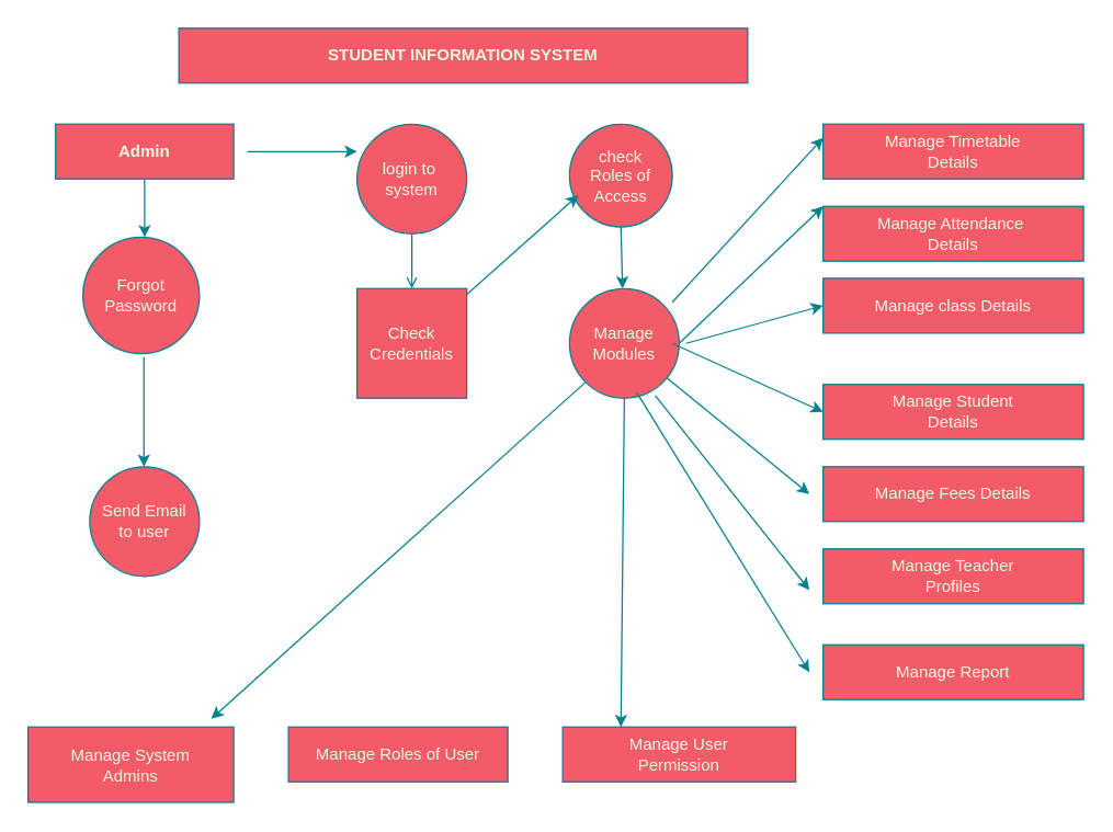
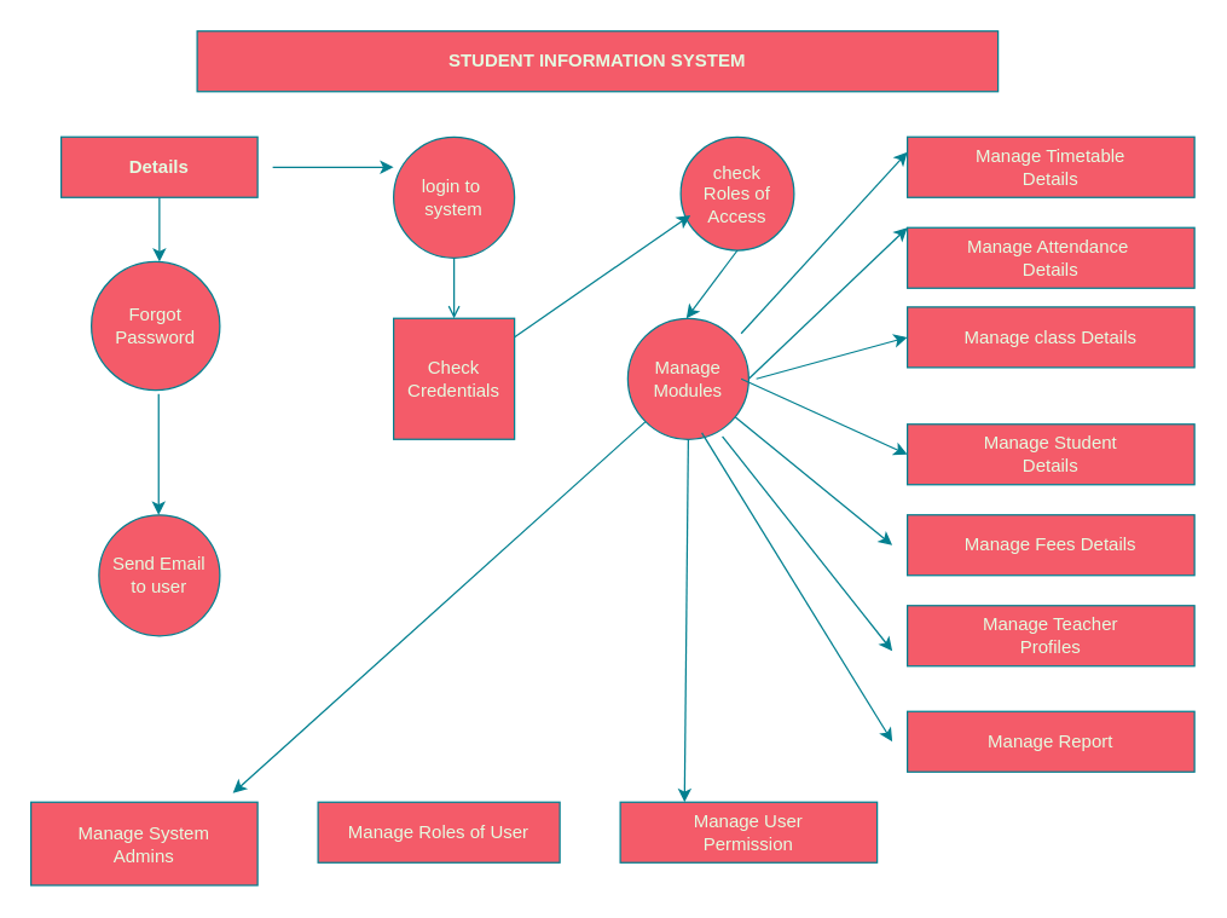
  <mxCell id="0" />
  <mxCell id="1" parent="0" />
- <mxCell id="2" value="&lt;b&gt;STUDENT INFORMATION SYSTEM&lt;/b&gt;" style="rounded=0;whiteSpace=wrap;html=1;strokeColor=#028090;fontColor=#E4FDE1;fillColor=#F45B69;labelBackgroundColor=none;" vertex="1" parent="1"><mxGeometry x="130" y="20" width="415" height="40" as="geometry" /></mxCell>
+ <mxCell id="2" value="&lt;b&gt;STUDENT INFORMATION SYSTEM&lt;/b&gt;" style="rounded=0;whiteSpace=wrap;html=1;strokeColor=#028090;fontColor=#E4FDE1;fillColor=#F45B69;labelBackgroundColor=none;" vertex="1" parent="1"><mxGeometry x="130" y="20" width="530" height="40" as="geometry" /></mxCell>
  <mxCell id="3" value="" style="edgeStyle=orthogonalEdgeStyle;rounded=0;orthogonalLoop=1;jettySize=auto;html=1;strokeColor=#028090;fontColor=#E4FDE1;fillColor=#F45B69;" edge="1" parent="1" source="4" target="9"><mxGeometry relative="1" as="geometry"><Array as="points"><mxPoint x="105" y="180" /><mxPoint x="105" y="180" /></Array></mxGeometry></mxCell>
- <mxCell id="4" value="&lt;b&gt;Admin&lt;/b&gt;" style="rounded=0;whiteSpace=wrap;html=1;strokeColor=#028090;fontColor=#E4FDE1;fillColor=#F45B69;" vertex="1" parent="1"><mxGeometry x="40" y="90" width="130" height="40" as="geometry" /></mxCell>
+ <mxCell id="4" value="&lt;b&gt;Details&lt;/b&gt;" style="rounded=0;whiteSpace=wrap;html=1;strokeColor=#028090;fontColor=#E4FDE1;fillColor=#F45B69;" vertex="1" parent="1"><mxGeometry x="40" y="90" width="130" height="40" as="geometry" /></mxCell>
  <mxCell id="5" value="login to&amp;nbsp;&lt;div&gt;system&lt;/div&gt;" style="ellipse;whiteSpace=wrap;html=1;aspect=fixed;strokeColor=#028090;fontColor=#E4FDE1;fillColor=#F45B69;" vertex="1" parent="1"><mxGeometry x="260" y="90" width="80" height="80" as="geometry" /></mxCell>
- <mxCell id="6" value="check&lt;div&gt;Roles of Access&lt;/div&gt;" style="ellipse;whiteSpace=wrap;html=1;aspect=fixed;strokeColor=#028090;fontColor=#E4FDE1;fillColor=#F45B69;" vertex="1" parent="1"><mxGeometry x="415" y="90" width="75" height="75" as="geometry" /></mxCell>
+ <mxCell id="6" value="check&lt;div&gt;Roles of Access&lt;/div&gt;" style="ellipse;whiteSpace=wrap;html=1;aspect=fixed;strokeColor=#028090;fontColor=#E4FDE1;fillColor=#F45B69;" vertex="1" parent="1"><mxGeometry x="450" y="90" width="75" height="75" as="geometry" /></mxCell>
  <mxCell id="7" value="Check&lt;div&gt;Credentials&lt;/div&gt;" style="whiteSpace=wrap;html=1;aspect=fixed;strokeColor=#028090;fontColor=#E4FDE1;fillColor=#F45B69;rounded=0;" vertex="1" parent="1"><mxGeometry x="260" y="210" width="80" height="80" as="geometry" /></mxCell>
  <mxCell id="8" value="Manage&lt;div&gt;Modules&lt;/div&gt;" style="ellipse;whiteSpace=wrap;html=1;aspect=fixed;strokeColor=#028090;fontColor=#E4FDE1;fillColor=#F45B69;" vertex="1" parent="1"><mxGeometry x="415" y="210" width="80" height="80" as="geometry" /></mxCell>
  <mxCell id="9" value="Forgot&lt;div&gt;Password&lt;/div&gt;" style="ellipse;whiteSpace=wrap;html=1;aspect=fixed;strokeColor=#028090;fontColor=#E4FDE1;fillColor=#F45B69;" vertex="1" parent="1"><mxGeometry x="60" y="172.5" width="85" height="85" as="geometry" /></mxCell>
  <mxCell id="10" value="Send Email&lt;div&gt;to user&lt;/div&gt;" style="ellipse;whiteSpace=wrap;html=1;aspect=fixed;strokeColor=#028090;fontColor=#E4FDE1;fillColor=#F45B69;" vertex="1" parent="1"><mxGeometry x="65" y="340" width="80" height="80" as="geometry" /></mxCell>
  <mxCell id="11" value="Manage System&lt;div&gt;Admins&lt;/div&gt;" style="rounded=0;whiteSpace=wrap;html=1;strokeColor=#028090;fontColor=#E4FDE1;fillColor=#F45B69;" vertex="1" parent="1"><mxGeometry x="20" y="530" width="150" height="55" as="geometry" /></mxCell>
  <mxCell id="12" value="Manage Roles of User" style="rounded=0;whiteSpace=wrap;html=1;strokeColor=#028090;fontColor=#E4FDE1;fillColor=#F45B69;" vertex="1" parent="1"><mxGeometry x="210" y="530" width="160" height="40" as="geometry" /></mxCell>
  <mxCell id="13" value="Manage User&lt;div&gt;Permission&lt;/div&gt;" style="rounded=0;whiteSpace=wrap;html=1;strokeColor=#028090;fontColor=#E4FDE1;fillColor=#F45B69;" vertex="1" parent="1"><mxGeometry x="410" y="530" width="170" height="40" as="geometry" /></mxCell>
  <mxCell id="14" value="Manage Timetable&lt;div&gt;Details&lt;/div&gt;" style="rounded=0;whiteSpace=wrap;html=1;strokeColor=#028090;fontColor=#E4FDE1;fillColor=#F45B69;" vertex="1" parent="1"><mxGeometry x="600" y="90" width="190" height="40" as="geometry" /></mxCell>
  <mxCell id="15" value="Manage Attendance&amp;nbsp;&lt;div&gt;Details&lt;/div&gt;" style="rounded=0;whiteSpace=wrap;html=1;strokeColor=#028090;fontColor=#E4FDE1;fillColor=#F45B69;" vertex="1" parent="1"><mxGeometry x="600" y="150" width="190" height="40" as="geometry" /></mxCell>
  <mxCell id="16" style="edgeStyle=orthogonalEdgeStyle;rounded=0;orthogonalLoop=1;jettySize=auto;html=1;exitX=0.5;exitY=1;exitDx=0;exitDy=0;strokeColor=#028090;fontColor=#E4FDE1;fillColor=#F45B69;" edge="1" parent="1" source="15" target="15"><mxGeometry relative="1" as="geometry" /></mxCell>
  <mxCell id="17" value="Manage class Details" style="rounded=0;whiteSpace=wrap;html=1;strokeColor=#028090;fontColor=#E4FDE1;fillColor=#F45B69;" vertex="1" parent="1"><mxGeometry x="600" y="202.5" width="190" height="40" as="geometry" /></mxCell>
  <mxCell id="18" value="Manage Student&lt;div&gt;Details&lt;/div&gt;" style="rounded=0;whiteSpace=wrap;html=1;strokeColor=#028090;fontColor=#E4FDE1;fillColor=#F45B69;" vertex="1" parent="1"><mxGeometry x="600" y="280" width="190" height="40" as="geometry" /></mxCell>
  <mxCell id="19" value="Manage Fees Details" style="rounded=0;whiteSpace=wrap;html=1;strokeColor=#028090;fontColor=#E4FDE1;fillColor=#F45B69;" vertex="1" parent="1"><mxGeometry x="600" y="340" width="190" height="40" as="geometry" /></mxCell>
  <mxCell id="20" value="Manage Teacher&lt;div&gt;Profiles&lt;/div&gt;" style="rounded=0;whiteSpace=wrap;html=1;strokeColor=#028090;fontColor=#E4FDE1;fillColor=#F45B69;" vertex="1" parent="1"><mxGeometry x="600" y="400" width="190" height="40" as="geometry" /></mxCell>
  <mxCell id="21" value="Manage Report" style="rounded=0;whiteSpace=wrap;html=1;strokeColor=#028090;fontColor=#E4FDE1;fillColor=#F45B69;" vertex="1" parent="1"><mxGeometry x="600" y="470" width="190" height="40" as="geometry" /></mxCell>
  <mxCell id="22" value="" style="endArrow=open;html=1;rounded=0;strokeColor=#028090;fontColor=#E4FDE1;fillColor=#F45B69;exitX=0.5;exitY=1;exitDx=0;exitDy=0;" edge="1" parent="1" source="5" target="7"><mxGeometry width="50" height="50" relative="1" as="geometry"><mxPoint x="320" y="150" as="sourcePoint" /><mxPoint x="370" y="100" as="targetPoint" /></mxGeometry></mxCell>
  <mxCell id="23" value="" style="endArrow=classic;html=1;rounded=0;strokeColor=#028090;fontColor=#E4FDE1;fillColor=#F45B69;" edge="1" parent="1"><mxGeometry width="50" height="50" relative="1" as="geometry"><mxPoint x="104.5" y="260" as="sourcePoint" /><mxPoint x="104.5" y="340" as="targetPoint" /></mxGeometry></mxCell>
  <mxCell id="24" value="" style="endArrow=classic;html=1;rounded=0;strokeColor=#028090;fontColor=#E4FDE1;fillColor=#F45B69;entryX=0.086;entryY=0.691;entryDx=0;entryDy=0;entryPerimeter=0;" edge="1" parent="1" source="7" target="6"><mxGeometry width="50" height="50" relative="1" as="geometry"><mxPoint x="390" y="320" as="sourcePoint" /><mxPoint x="400" y="180" as="targetPoint" /></mxGeometry></mxCell>
  <mxCell id="25" value="" style="endArrow=classic;html=1;rounded=0;strokeColor=#028090;fontColor=#E4FDE1;fillColor=#F45B69;entryX=0.5;entryY=0;entryDx=0;entryDy=0;exitX=0.5;exitY=1;exitDx=0;exitDy=0;" edge="1" parent="1" source="6"><mxGeometry width="50" height="50" relative="1" as="geometry"><mxPoint x="451.25" y="165" as="sourcePoint" /><mxPoint x="453.75" y="210" as="targetPoint" /><Array as="points" /></mxGeometry></mxCell>
  <mxCell id="26" value="" style="endArrow=classic;html=1;rounded=0;strokeColor=#028090;fontColor=#E4FDE1;fillColor=#F45B69;exitX=0.5;exitY=1;exitDx=0;exitDy=0;entryX=0.25;entryY=0;entryDx=0;entryDy=0;" edge="1" parent="1" source="8" target="13"><mxGeometry width="50" height="50" relative="1" as="geometry"><mxPoint x="400" y="350" as="sourcePoint" /><mxPoint x="455" y="480" as="targetPoint" /></mxGeometry></mxCell>
  <mxCell id="27" value="" style="endArrow=classic;html=1;rounded=0;strokeColor=#028090;fontColor=#E4FDE1;fillColor=#F45B69;exitX=0;exitY=1;exitDx=0;exitDy=0;entryX=0.891;entryY=-0.109;entryDx=0;entryDy=0;entryPerimeter=0;" edge="1" parent="1" source="8" target="11"><mxGeometry width="50" height="50" relative="1" as="geometry"><mxPoint x="410" y="290" as="sourcePoint" /><mxPoint x="170" y="520" as="targetPoint" /></mxGeometry></mxCell>
  <mxCell id="28" value="" style="endArrow=classic;html=1;rounded=0;strokeColor=#028090;fontColor=#E4FDE1;fillColor=#F45B69;" edge="1" parent="1"><mxGeometry width="50" height="50" relative="1" as="geometry"><mxPoint x="180" y="110" as="sourcePoint" /><mxPoint x="260" y="110" as="targetPoint" /></mxGeometry></mxCell>
  <mxCell id="29" value="" style="endArrow=classic;html=1;rounded=0;strokeColor=#028090;fontColor=#E4FDE1;fillColor=#F45B69;entryX=0;entryY=0;entryDx=0;entryDy=0;exitX=1;exitY=0.5;exitDx=0;exitDy=0;" edge="1" parent="1" source="8" target="15"><mxGeometry width="50" height="50" relative="1" as="geometry"><mxPoint x="500" y="240" as="sourcePoint" /><mxPoint x="570" y="170" as="targetPoint" /></mxGeometry></mxCell>
  <mxCell id="30" value="" style="endArrow=classic;html=1;rounded=0;strokeColor=#028090;fontColor=#E4FDE1;fillColor=#F45B69;exitX=0.782;exitY=0.976;exitDx=0;exitDy=0;exitPerimeter=0;" edge="1" parent="1" source="8"><mxGeometry width="50" height="50" relative="1" as="geometry"><mxPoint x="470" y="350" as="sourcePoint" /><mxPoint x="590" y="430" as="targetPoint" /></mxGeometry></mxCell>
  <mxCell id="31" value="" style="endArrow=classic;html=1;rounded=0;strokeColor=#028090;fontColor=#E4FDE1;fillColor=#F45B69;exitX=0.612;exitY=0.946;exitDx=0;exitDy=0;exitPerimeter=0;" edge="1" parent="1" source="8"><mxGeometry width="50" height="50" relative="1" as="geometry"><mxPoint x="470" y="300" as="sourcePoint" /><mxPoint x="590" y="490" as="targetPoint" /></mxGeometry></mxCell>
  <mxCell id="32" value="" style="endArrow=classic;html=1;rounded=0;strokeColor=#028090;fontColor=#E4FDE1;fillColor=#F45B69;" edge="1" parent="1" source="8"><mxGeometry width="50" height="50" relative="1" as="geometry"><mxPoint x="390" y="340" as="sourcePoint" /><mxPoint x="590" y="360" as="targetPoint" /></mxGeometry></mxCell>
  <mxCell id="33" value="" style="endArrow=classic;html=1;rounded=0;strokeColor=#028090;fontColor=#E4FDE1;fillColor=#F45B69;entryX=0;entryY=0.5;entryDx=0;entryDy=0;" edge="1" parent="1" target="18"><mxGeometry width="50" height="50" relative="1" as="geometry"><mxPoint x="490" y="250" as="sourcePoint" /><mxPoint x="440" y="290" as="targetPoint" /></mxGeometry></mxCell>
  <mxCell id="34" value="" style="endArrow=classic;html=1;rounded=0;strokeColor=#028090;fontColor=#E4FDE1;fillColor=#F45B69;entryX=0;entryY=0.5;entryDx=0;entryDy=0;" edge="1" parent="1" target="17"><mxGeometry width="50" height="50" relative="1" as="geometry"><mxPoint x="500" y="250" as="sourcePoint" /><mxPoint x="590" y="240" as="targetPoint" /></mxGeometry></mxCell>
  <mxCell id="35" value="" style="endArrow=classic;html=1;rounded=0;strokeColor=#028090;fontColor=#E4FDE1;fillColor=#F45B69;entryX=0;entryY=0.25;entryDx=0;entryDy=0;" edge="1" parent="1" target="14"><mxGeometry width="50" height="50" relative="1" as="geometry"><mxPoint x="490" y="220" as="sourcePoint" /><mxPoint x="440" y="290" as="targetPoint" /></mxGeometry></mxCell>
